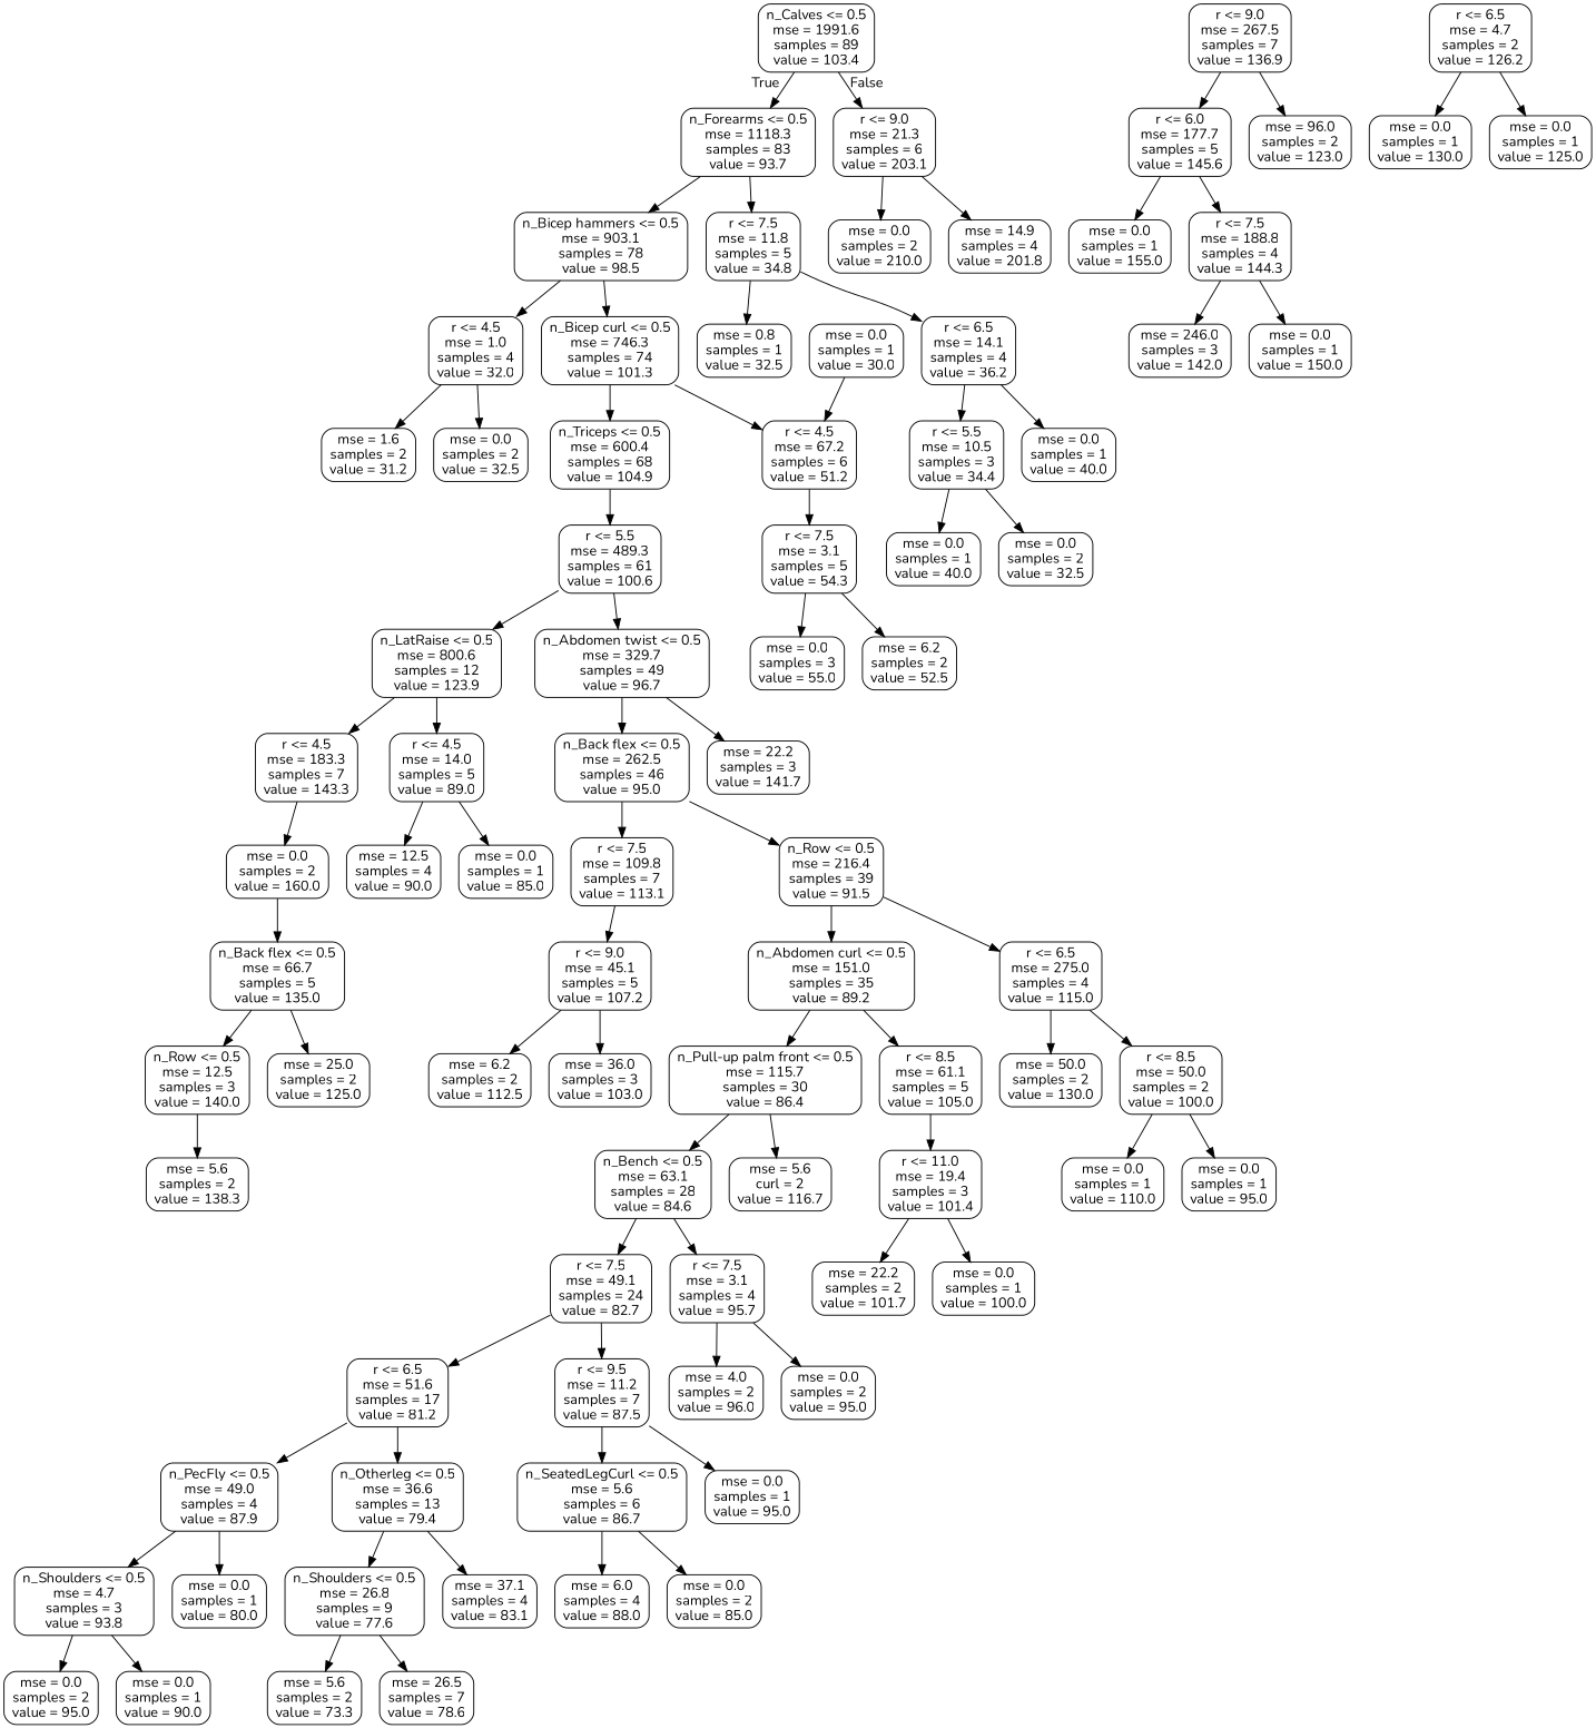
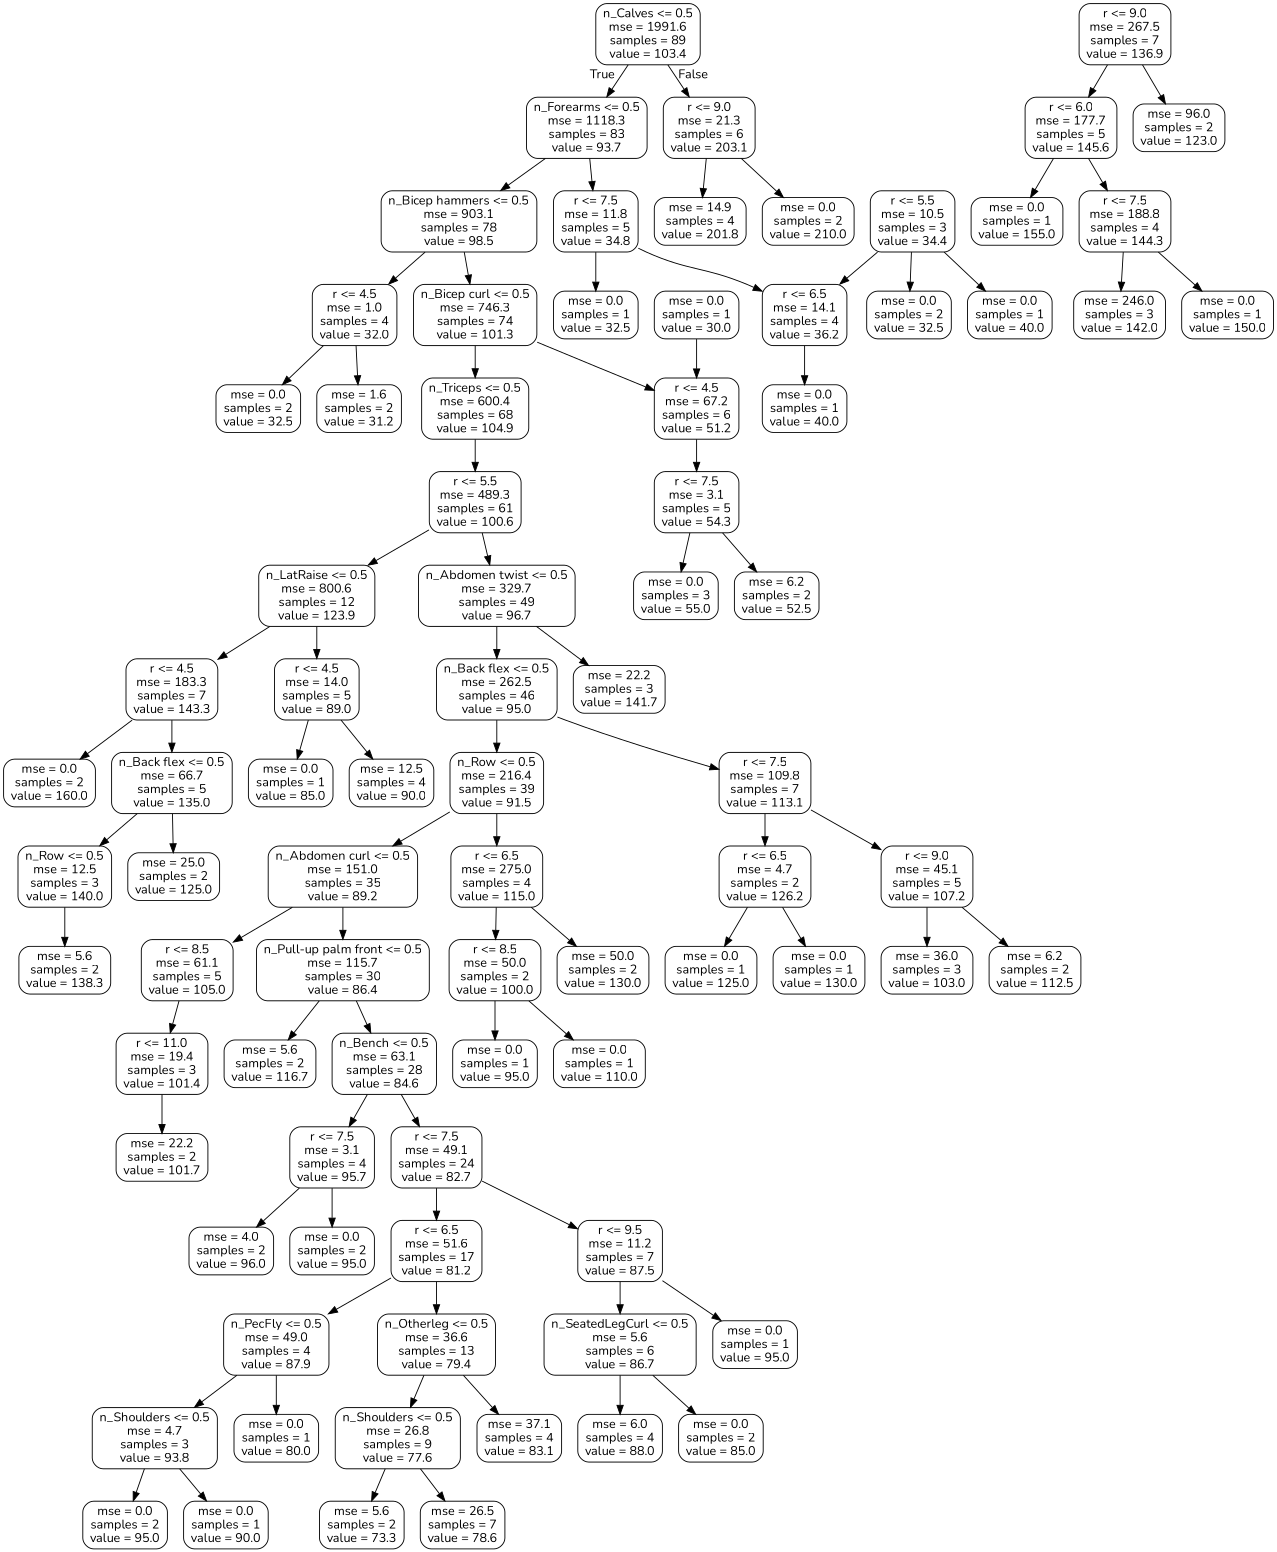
  digraph {
    fontname=Nunito
    node [color=black fontname=Nunito shape=box style=rounded]
    edge [fontname=Nunito]
    n1 [label="n_Calves <= 0.5\nmse = 1991.6\nsamples = 89\nvalue = 103.4"]
    n2 [label="n_Forearms <= 0.5\nmse = 1118.3\nsamples = 83\nvalue = 93.7"]
    n3 [label="r <= 9.0\nmse = 21.3\nsamples = 6\nvalue = 203.1"]
    n4 [label="n_Bicep hammers <= 0.5\nmse = 903.1\nsamples = 78\nvalue = 98.5"]
    n5 [label="r <= 7.5\nmse = 11.8\nsamples = 5\nvalue = 34.8"]
    n6 [label="mse = 0.0\nsamples = 2\nvalue = 210.0"]
    n7 [label="mse = 14.9\nsamples = 4\nvalue = 201.8"]
    n8 [label="n_Bicep curl <= 0.5\nmse = 746.3\nsamples = 74\nvalue = 101.3"]
    n9 [label="r <= 4.5\nmse = 1.0\nsamples = 4\nvalue = 32.0"]
    n10 [label="r <= 6.5\nmse = 14.1\nsamples = 4\nvalue = 36.2"]
-   n11 [label="mse = 0.8\nsamples = 1\nvalue = 32.5"]
+   n11 [label="mse = 0.0\nsamples = 1\nvalue = 32.5"]
    n12 [label="n_Triceps <= 0.5\nmse = 600.4\nsamples = 68\nvalue = 104.9"]
    n13 [label="r <= 4.5\nmse = 67.2\nsamples = 6\nvalue = 51.2"]
    n14 [label="mse = 1.6\nsamples = 2\nvalue = 31.2"]
    n15 [label="mse = 0.0\nsamples = 2\nvalue = 32.5"]
    n16 [label="r <= 5.5\nmse = 489.3\nsamples = 61\nvalue = 100.6"]
    n17 [label="r <= 7.5\nmse = 3.1\nsamples = 5\nvalue = 54.3"]
    n18 [label="n_LatRaise <= 0.5\nmse = 800.6\nsamples = 12\nvalue = 123.9"]
    n19 [label="n_Abdomen twist <= 0.5\nmse = 329.7\nsamples = 49\nvalue = 96.7"]
    n20 [label="r <= 9.0\nmse = 267.5\nsamples = 7\nvalue = 136.9"]
    n21 [label="r <= 6.0\nmse = 177.7\nsamples = 5\nvalue = 145.6"]
    n22 [label="mse = 96.0\nsamples = 2\nvalue = 123.0"]
    n23 [label="r <= 4.5\nmse = 183.3\nsamples = 7\nvalue = 143.3"]
    n24 [label="r <= 4.5\nmse = 14.0\nsamples = 5\nvalue = 89.0"]
    n25 [label="n_Back flex <= 0.5\nmse = 262.5\nsamples = 46\nvalue = 95.0"]
    n26 [label="mse = 22.2\nsamples = 3\nvalue = 141.7"]
    n27 [label="mse = 0.0\nsamples = 2\nvalue = 160.0"]
    n28 [label="n_Back flex <= 0.5\nmse = 66.7\nsamples = 5\nvalue = 135.0"]
    n29 [label="mse = 0.0\nsamples = 1\nvalue = 85.0"]
    n30 [label="mse = 12.5\nsamples = 4\nvalue = 90.0"]
    n31 [label="n_Row <= 0.5\nmse = 12.5\nsamples = 3\nvalue = 140.0"]
    n32 [label="mse = 25.0\nsamples = 2\nvalue = 125.0"]
    n33 [label="mse = 5.6\nsamples = 2\nvalue = 138.3"]
    n34 [label="n_Row <= 0.5\nmse = 216.4\nsamples = 39\nvalue = 91.5"]
    n35 [label="r <= 7.5\nmse = 109.8\nsamples = 7\nvalue = 113.1"]
    n36 [label="n_Abdomen curl <= 0.5\nmse = 151.0\nsamples = 35\nvalue = 89.2"]
    n37 [label="r <= 6.5\nmse = 275.0\nsamples = 4\nvalue = 115.0"]
    n38 [label="r <= 6.5\nmse = 4.7\nsamples = 2\nvalue = 126.2"]
    n39 [label="r <= 9.0\nmse = 45.1\nsamples = 5\nvalue = 107.2"]
    n40 [label="n_Pull-up palm front <= 0.5\nmse = 115.7\nsamples = 30\nvalue = 86.4"]
    n41 [label="r <= 8.5\nmse = 61.1\nsamples = 5\nvalue = 105.0"]
    n42 [label="mse = 50.0\nsamples = 2\nvalue = 130.0"]
    n43 [label="r <= 8.5\nmse = 50.0\nsamples = 2\nvalue = 100.0"]
    n44 [label="n_Bench <= 0.5\nmse = 63.1\nsamples = 28\nvalue = 84.6"]
-   n45 [label="mse = 5.6\ncurl = 2\nvalue = 116.7"]
+   n45 [label="mse = 5.6\nsamples = 2\nvalue = 116.7"]
    n46 [label="r <= 11.0\nmse = 19.4\nsamples = 3\nvalue = 101.4"]
    n47 [label="r <= 7.5\nmse = 49.1\nsamples = 24\nvalue = 82.7"]
    n48 [label="r <= 7.5\nmse = 3.1\nsamples = 4\nvalue = 95.7"]
    n49 [label="r <= 6.5\nmse = 51.6\nsamples = 17\nvalue = 81.2"]
    n50 [label="r <= 9.5\nmse = 11.2\nsamples = 7\nvalue = 87.5"]
    n51 [label="mse = 4.0\nsamples = 2\nvalue = 96.0"]
    n52 [label="mse = 0.0\nsamples = 2\nvalue = 95.0"]
    n53 [label="n_PecFly <= 0.5\nmse = 49.0\nsamples = 4\nvalue = 87.9"]
    n54 [label="n_Otherleg <= 0.5\nmse = 36.6\nsamples = 13\nvalue = 79.4"]
    n55 [label="n_SeatedLegCurl <= 0.5\nmse = 5.6\nsamples = 6\nvalue = 86.7"]
    n56 [label="mse = 0.0\nsamples = 1\nvalue = 95.0"]
    n57 [label="n_Shoulders <= 0.5\nmse = 4.7\nsamples = 3\nvalue = 93.8"]
    n58 [label="mse = 0.0\nsamples = 1\nvalue = 80.0"]
    n59 [label="n_Shoulders <= 0.5\nmse = 26.8\nsamples = 9\nvalue = 77.6"]
    n60 [label="mse = 37.1\nsamples = 4\nvalue = 83.1"]
    n61 [label="mse = 0.0\nsamples = 2\nvalue = 95.0"]
    n62 [label="mse = 0.0\nsamples = 1\nvalue = 90.0"]
    n63 [label="mse = 5.6\nsamples = 2\nvalue = 73.3"]
    n64 [label="mse = 26.5\nsamples = 7\nvalue = 78.6"]
    n65 [label="mse = 6.0\nsamples = 4\nvalue = 88.0"]
    n66 [label="mse = 0.0\nsamples = 2\nvalue = 85.0"]
    n67 [label="mse = 22.2\nsamples = 2\nvalue = 101.7"]
-   n68 [label="mse = 0.0\nsamples = 1\nvalue = 100.0"]
    n69 [label="mse = 0.0\nsamples = 1\nvalue = 110.0"]
    n70 [label="mse = 0.0\nsamples = 1\nvalue = 95.0"]
    n71 [label="mse = 0.0\nsamples = 1\nvalue = 130.0"]
    n72 [label="mse = 0.0\nsamples = 1\nvalue = 125.0"]
    n73 [label="mse = 6.2\nsamples = 2\nvalue = 112.5"]
    n74 [label="mse = 36.0\nsamples = 3\nvalue = 103.0"]
    n75 [label="mse = 0.0\nsamples = 1\nvalue = 155.0"]
    n76 [label="r <= 7.5\nmse = 188.8\nsamples = 4\nvalue = 144.3"]
    n77 [label="mse = 246.0\nsamples = 3\nvalue = 142.0"]
    n78 [label="mse = 0.0\nsamples = 1\nvalue = 150.0"]
    n79 [label="mse = 0.0\nsamples = 1\nvalue = 30.0"]
    n80 [label="mse = 0.0\nsamples = 3\nvalue = 55.0"]
    n81 [label="mse = 6.2\nsamples = 2\nvalue = 52.5"]
    n82 [label="r <= 5.5\nmse = 10.5\nsamples = 3\nvalue = 34.4"]
    n83 [label="mse = 0.0\nsamples = 1\nvalue = 40.0"]
    n84 [label="mse = 0.0\nsamples = 1\nvalue = 40.0"]
    n85 [label="mse = 0.0\nsamples = 2\nvalue = 32.5"]
    n1 -> n2 [headlabel=True labelangle=45 labeldistance=2.5]
    n1 -> n3 [headlabel=False labelangle=-45 labeldistance=2.5]
    n2 -> n4
    n2 -> n5
    n3 -> n6
    n3 -> n7
    n4 -> n8
    n4 -> n9
    n5 -> n10
    n5 -> n11
    n8 -> n12
    n8 -> n13
    n9 -> n14
    n9 -> n15
-   n10 -> n82
+   n82 -> n10
    n10 -> n83
    n12 -> n16
    n13 -> n17
    n16 -> n18
    n16 -> n19
    n17 -> n80
    n17 -> n81
    n18 -> n23
    n18 -> n24
    n19 -> n25
    n19 -> n26
    n20 -> n21
    n20 -> n22
    n21 -> n75
    n21 -> n76
    n23 -> n27
-   n27 -> n28
+   n23 -> n28
    n24 -> n29
    n24 -> n30
    n25 -> n34
    n25 -> n35
    n28 -> n31
    n28 -> n32
    n31 -> n33
    n34 -> n36
    n34 -> n37
+   n35 -> n38
    n35 -> n39
    n36 -> n40
    n36 -> n41
    n37 -> n42
    n37 -> n43
    n38 -> n71
    n38 -> n72
    n39 -> n73
    n39 -> n74
    n40 -> n44
    n40 -> n45
    n41 -> n46
    n43 -> n69
    n43 -> n70
    n44 -> n47
    n44 -> n48
    n46 -> n67
-   n46 -> n68
    n47 -> n49
    n47 -> n50
    n48 -> n51
    n48 -> n52
    n49 -> n53
    n49 -> n54
    n50 -> n55
    n50 -> n56
    n53 -> n57
    n53 -> n58
    n54 -> n59
    n54 -> n60
    n55 -> n65
    n55 -> n66
    n57 -> n61
    n57 -> n62
    n59 -> n63
    n59 -> n64
    n76 -> n77
    n76 -> n78
    n79 -> n13
    n82 -> n84
    n82 -> n85
  }
